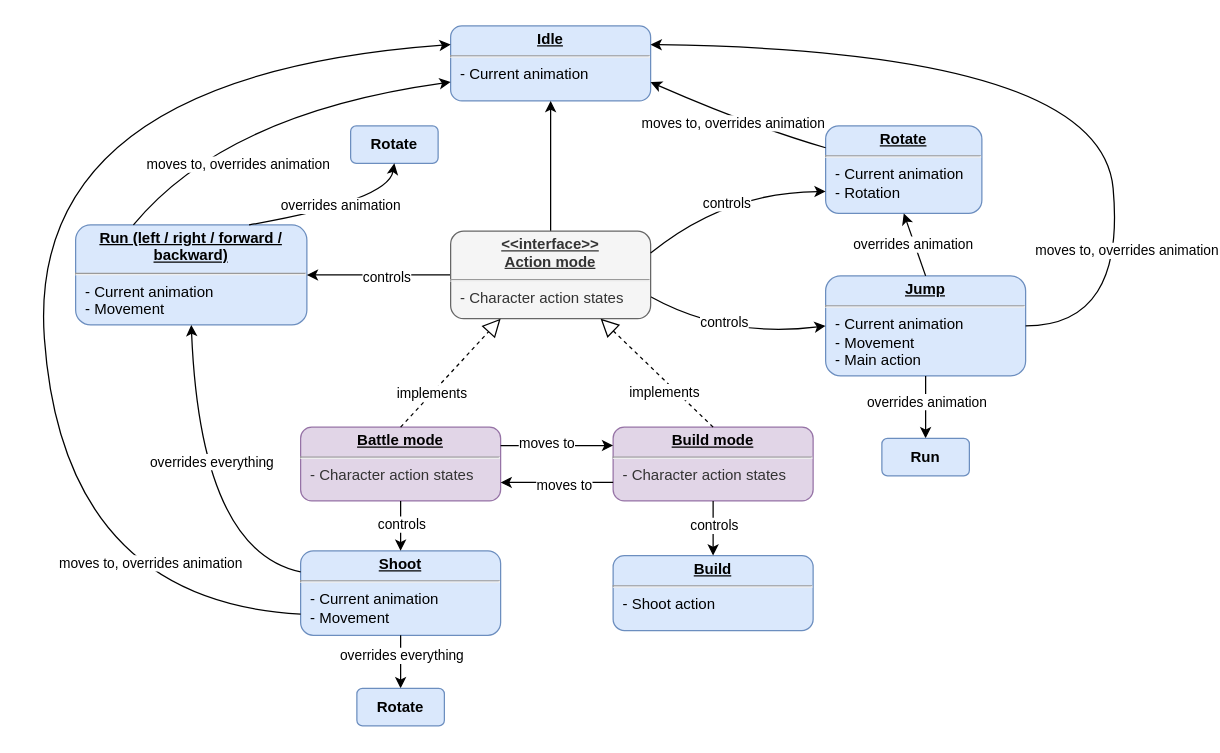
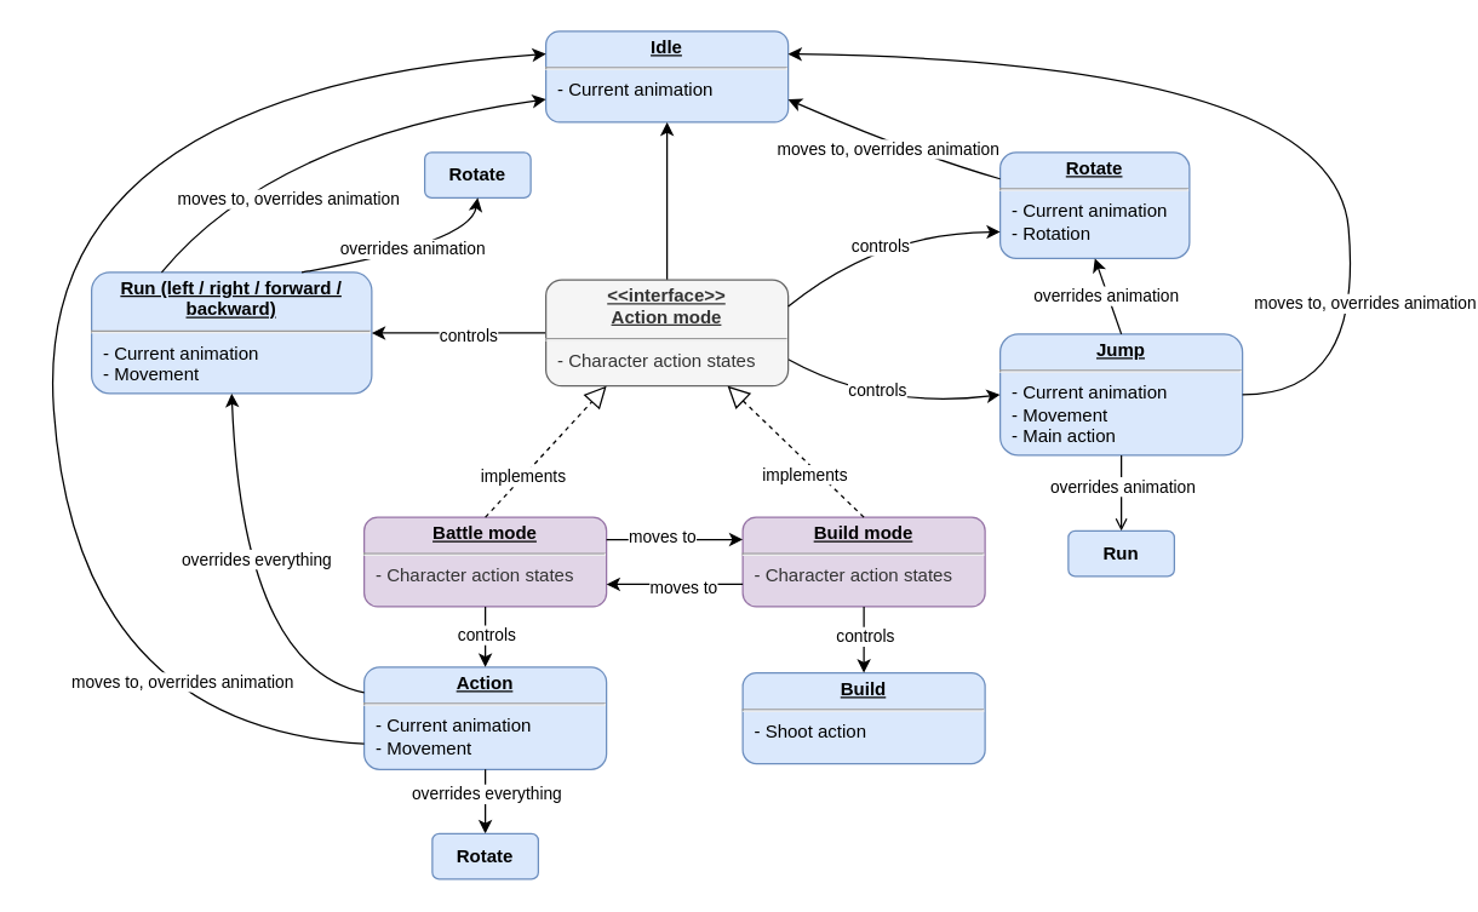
  <mxCell id="0" />
  <mxCell id="1" parent="0" />
  <mxCell id="2" value="&lt;p style=&quot;margin:0px;margin-top:4px;text-align:center;text-decoration:underline;&quot;&gt;&lt;b&gt;Idle&lt;/b&gt;&lt;/p&gt;&lt;hr&gt;&lt;p style=&quot;margin:0px;margin-left:8px;&quot;&gt;- Current animation&lt;/p&gt;" style="verticalAlign=top;align=left;overflow=fill;fontSize=12;fontFamily=Helvetica;html=1;whiteSpace=wrap;fillColor=#dae8fc;strokeColor=#6c8ebf;rounded=1;" parent="1" vertex="1"><mxGeometry x="360" y="20" width="160" height="60" as="geometry" /></mxCell>
  <mxCell id="3" value="&lt;p style=&quot;margin:0px;margin-top:4px;text-align:center;text-decoration:underline;&quot;&gt;&lt;b&gt;Battle mode&lt;/b&gt;&lt;/p&gt;&lt;hr&gt;&lt;p style=&quot;border-color: var(--border-color); color: rgb(51, 51, 51); margin: 0px 0px 0px 8px;&quot;&gt;- Character action states&lt;/p&gt;" style="verticalAlign=top;align=left;overflow=fill;fontSize=12;fontFamily=Helvetica;html=1;whiteSpace=wrap;fillColor=#e1d5e7;strokeColor=#9673a6;rounded=1;" parent="1" vertex="1"><mxGeometry x="240" y="341" width="160" height="59" as="geometry" /></mxCell>
  <mxCell id="4" value="&lt;p style=&quot;margin:0px;margin-top:4px;text-align:center;text-decoration:underline;&quot;&gt;&lt;b&gt;Build mode&lt;/b&gt;&lt;/p&gt;&lt;hr&gt;&lt;p style=&quot;border-color: var(--border-color); color: rgb(51, 51, 51); margin: 0px 0px 0px 8px;&quot;&gt;- Character action states&lt;br&gt;&lt;/p&gt;" style="verticalAlign=top;align=left;overflow=fill;fontSize=12;fontFamily=Helvetica;html=1;whiteSpace=wrap;fillColor=#e1d5e7;strokeColor=#9673a6;rounded=1;" parent="1" vertex="1"><mxGeometry x="490" y="341" width="160" height="59" as="geometry" /></mxCell>
- <mxCell id="5" value="&lt;p style=&quot;margin:0px;margin-top:4px;text-align:center;text-decoration:underline;&quot;&gt;&lt;b&gt;Shoot&lt;/b&gt;&lt;/p&gt;&lt;hr&gt;&lt;p style=&quot;margin:0px;margin-left:8px;&quot;&gt;- Current animation&lt;/p&gt;&lt;p style=&quot;margin:0px;margin-left:8px;&quot;&gt;- Movement&lt;/p&gt;" style="verticalAlign=top;align=left;overflow=fill;fontSize=12;fontFamily=Helvetica;html=1;whiteSpace=wrap;fillColor=#dae8fc;strokeColor=#6c8ebf;rounded=1;" parent="1" vertex="1"><mxGeometry x="240" y="440" width="160" height="67.5" as="geometry" /></mxCell>
+ <mxCell id="5" value="&lt;p style=&quot;margin:0px;margin-top:4px;text-align:center;text-decoration:underline;&quot;&gt;&lt;b&gt;Action&lt;/b&gt;&lt;/p&gt;&lt;hr&gt;&lt;p style=&quot;margin:0px;margin-left:8px;&quot;&gt;- Current animation&lt;/p&gt;&lt;p style=&quot;margin:0px;margin-left:8px;&quot;&gt;- Movement&lt;/p&gt;" style="verticalAlign=top;align=left;overflow=fill;fontSize=12;fontFamily=Helvetica;html=1;whiteSpace=wrap;fillColor=#dae8fc;strokeColor=#6c8ebf;rounded=1;" parent="1" vertex="1"><mxGeometry x="240" y="440" width="160" height="67.5" as="geometry" /></mxCell>
  <mxCell id="6" value="" style="endArrow=classic;html=1;curved=1;exitX=1;exitY=0.25;exitDx=0;exitDy=0;entryX=0;entryY=0.25;entryDx=0;entryDy=0;" parent="1" source="3" target="4" edge="1"><mxGeometry width="50" height="50" relative="1" as="geometry"><mxPoint x="923" y="469" as="sourcePoint" /><mxPoint x="878" y="469" as="targetPoint" /><Array as="points" /></mxGeometry></mxCell>
  <mxCell id="7" value="moves to" style="edgeLabel;html=1;align=center;verticalAlign=middle;resizable=0;points=[];" vertex="1" connectable="0" parent="6"><mxGeometry x="-0.508" y="2" relative="1" as="geometry"><mxPoint x="14" as="offset" /></mxGeometry></mxCell>
  <mxCell id="8" value="" style="endArrow=classic;html=1;curved=1;exitX=0;exitY=0.75;exitDx=0;exitDy=0;entryX=1;entryY=0.75;entryDx=0;entryDy=0;" parent="1" source="4" target="3" edge="1"><mxGeometry width="50" height="50" relative="1" as="geometry"><mxPoint x="420" y="368" as="sourcePoint" /><mxPoint x="485" y="368" as="targetPoint" /><Array as="points" /></mxGeometry></mxCell>
  <mxCell id="9" value="moves to" style="edgeLabel;html=1;align=center;verticalAlign=middle;resizable=0;points=[];" vertex="1" connectable="0" parent="8"><mxGeometry x="0.415" y="2" relative="1" as="geometry"><mxPoint x="24" as="offset" /></mxGeometry></mxCell>
  <mxCell id="10" value="&lt;p style=&quot;margin:0px;margin-top:4px;text-align:center;text-decoration:underline;&quot;&gt;&lt;b&gt;Run (left / right / forward / backward)&lt;/b&gt;&lt;/p&gt;&lt;hr&gt;&lt;p style=&quot;margin:0px;margin-left:8px;&quot;&gt;- Current animation&lt;/p&gt;&lt;p style=&quot;margin:0px;margin-left:8px;&quot;&gt;- Movement&lt;/p&gt;" style="verticalAlign=top;align=left;overflow=fill;fontSize=12;fontFamily=Helvetica;html=1;whiteSpace=wrap;fillColor=#dae8fc;strokeColor=#6c8ebf;rounded=1;" parent="1" vertex="1"><mxGeometry x="60" y="179.25" width="185" height="80" as="geometry" /></mxCell>
  <mxCell id="11" value="" style="endArrow=classic;html=1;curved=1;exitX=0;exitY=0.5;exitDx=0;exitDy=0;entryX=1;entryY=0.5;entryDx=0;entryDy=0;" parent="1" source="19" target="10" edge="1"><mxGeometry width="50" height="50" relative="1" as="geometry"><mxPoint x="570" y="402" as="sourcePoint" /><mxPoint x="505" y="402" as="targetPoint" /><Array as="points" /></mxGeometry></mxCell>
  <mxCell id="12" value="controls" style="edgeLabel;html=1;align=center;verticalAlign=middle;resizable=0;points=[];" vertex="1" connectable="0" parent="11"><mxGeometry x="0.354" y="2" relative="1" as="geometry"><mxPoint x="26" y="-1" as="offset" /></mxGeometry></mxCell>
  <mxCell id="13" value="" style="endArrow=classic;html=1;curved=1;exitX=0.5;exitY=1;exitDx=0;exitDy=0;entryX=0.5;entryY=0;entryDx=0;entryDy=0;" parent="1" source="3" target="5" edge="1"><mxGeometry width="50" height="50" relative="1" as="geometry"><mxPoint x="650" y="419" as="sourcePoint" /><mxPoint x="650" y="481" as="targetPoint" /><Array as="points" /></mxGeometry></mxCell>
  <mxCell id="14" value="controls" style="edgeLabel;html=1;align=center;verticalAlign=middle;resizable=0;points=[];" vertex="1" connectable="0" parent="13"><mxGeometry x="-0.464" y="1" relative="1" as="geometry"><mxPoint x="-1" y="7" as="offset" /></mxGeometry></mxCell>
  <mxCell id="15" value="" style="endArrow=classic;html=1;curved=1;exitX=0.5;exitY=0;exitDx=0;exitDy=0;entryX=0.5;entryY=1;entryDx=0;entryDy=0;" parent="1" source="19" target="2" edge="1"><mxGeometry width="50" height="50" relative="1" as="geometry"><mxPoint x="650" y="419" as="sourcePoint" /><mxPoint x="650" y="481" as="targetPoint" /><Array as="points" /></mxGeometry></mxCell>
  <mxCell id="16" value="&lt;p style=&quot;margin:0px;margin-top:4px;text-align:center;text-decoration:underline;&quot;&gt;&lt;b&gt;Jump&lt;/b&gt;&lt;/p&gt;&lt;hr&gt;&lt;p style=&quot;margin:0px;margin-left:8px;&quot;&gt;- Current animation&lt;/p&gt;&lt;p style=&quot;margin:0px;margin-left:8px;&quot;&gt;- Movement&lt;/p&gt;&lt;p style=&quot;margin:0px;margin-left:8px;&quot;&gt;- Main action&lt;/p&gt;" style="verticalAlign=top;align=left;overflow=fill;fontSize=12;fontFamily=Helvetica;html=1;whiteSpace=wrap;fillColor=#dae8fc;strokeColor=#6c8ebf;rounded=1;" parent="1" vertex="1"><mxGeometry x="660" y="220" width="160" height="80" as="geometry" /></mxCell>
  <mxCell id="17" value="" style="endArrow=classic;html=1;curved=1;exitX=1;exitY=0.75;exitDx=0;exitDy=0;entryX=0;entryY=0.5;entryDx=0;entryDy=0;" parent="1" source="19" target="16" edge="1"><mxGeometry width="50" height="50" relative="1" as="geometry"><mxPoint x="610" y="419" as="sourcePoint" /><mxPoint x="509" y="491" as="targetPoint" /><Array as="points"><mxPoint x="580" y="270" /></Array></mxGeometry></mxCell>
  <mxCell id="18" value="controls" style="edgeLabel;html=1;align=center;verticalAlign=middle;resizable=0;points=[];" vertex="1" connectable="0" parent="17"><mxGeometry x="-0.306" y="5" relative="1" as="geometry"><mxPoint x="11" y="-1" as="offset" /></mxGeometry></mxCell>
  <mxCell id="19" value="&lt;p style=&quot;margin:0px;margin-top:4px;text-align:center;text-decoration:underline;&quot;&gt;&lt;b&gt;&amp;lt;&amp;lt;interface&amp;gt;&amp;gt;&lt;br&gt;Action mode&lt;/b&gt;&lt;/p&gt;&lt;hr&gt;&lt;p style=&quot;margin:0px;margin-left:8px;&quot;&gt;- Character action states&lt;/p&gt;" style="verticalAlign=top;align=left;overflow=fill;fontSize=12;fontFamily=Helvetica;html=1;whiteSpace=wrap;fillColor=#f5f5f5;strokeColor=#666666;rounded=1;fontColor=#333333;" parent="1" vertex="1"><mxGeometry x="360" y="184.25" width="160" height="70" as="geometry" /></mxCell>
  <mxCell id="20" value="" style="endArrow=block;dashed=1;endFill=0;endSize=12;html=1;rounded=0;entryX=0.25;entryY=1;entryDx=0;entryDy=0;exitX=0.5;exitY=0;exitDx=0;exitDy=0;" parent="1" source="3" target="19" edge="1"><mxGeometry width="160" relative="1" as="geometry"><mxPoint x="430" y="361" as="sourcePoint" /><mxPoint x="590" y="361" as="targetPoint" /></mxGeometry></mxCell>
  <mxCell id="21" value="implements" style="edgeLabel;html=1;align=center;verticalAlign=middle;resizable=0;points=[];" vertex="1" connectable="0" parent="20"><mxGeometry x="-0.365" y="1" relative="1" as="geometry"><mxPoint as="offset" /></mxGeometry></mxCell>
  <mxCell id="22" value="" style="endArrow=block;dashed=1;endFill=0;endSize=12;html=1;rounded=0;entryX=0.75;entryY=1;entryDx=0;entryDy=0;exitX=0.5;exitY=0;exitDx=0;exitDy=0;" parent="1" source="4" target="19" edge="1"><mxGeometry width="160" relative="1" as="geometry"><mxPoint x="340" y="351" as="sourcePoint" /><mxPoint y="289" as="targetPoint" x="410" /></mxGeometry></mxCell>
  <mxCell id="23" value="implements" style="edgeLabel;html=1;align=center;verticalAlign=middle;resizable=0;points=[];" vertex="1" connectable="0" parent="22"><mxGeometry x="-0.348" relative="1" as="geometry"><mxPoint x="-10" as="offset" /></mxGeometry></mxCell>
  <mxCell id="24" value="" style="endArrow=classic;html=1;curved=1;exitX=0.25;exitY=0;exitDx=0;exitDy=0;entryX=0;entryY=0.75;entryDx=0;entryDy=0;" edge="1" parent="1" source="10" target="2"><mxGeometry width="50" height="50" relative="1" as="geometry"><mxPoint x="450" y="201" as="sourcePoint" /><mxPoint x="450" y="151" as="targetPoint" /><Array as="points"><mxPoint x="180" y="90" /></Array></mxGeometry></mxCell>
  <mxCell id="25" value="moves to, overrides animation" style="edgeLabel;html=1;align=center;verticalAlign=middle;resizable=0;points=[];" vertex="1" connectable="0" parent="24"><mxGeometry x="0.06" y="-6" relative="1" as="geometry"><mxPoint x="-33" y="40" as="offset" /></mxGeometry></mxCell>
  <mxCell id="26" value="&lt;p style=&quot;margin:0px;margin-top:4px;text-align:center;text-decoration:underline;&quot;&gt;&lt;b&gt;Rotate&lt;/b&gt;&lt;/p&gt;&lt;hr&gt;&lt;p style=&quot;margin:0px;margin-left:8px;&quot;&gt;- Current animation&lt;/p&gt;&lt;p style=&quot;margin:0px;margin-left:8px;&quot;&gt;- Rotation&lt;/p&gt;" style="verticalAlign=top;align=left;overflow=fill;fontSize=12;fontFamily=Helvetica;html=1;whiteSpace=wrap;fillColor=#dae8fc;strokeColor=#6c8ebf;rounded=1;" vertex="1" parent="1"><mxGeometry x="660" y="100" width="125" height="70" as="geometry" /></mxCell>
  <mxCell id="27" value="" style="endArrow=classic;html=1;curved=1;exitX=1;exitY=0.25;exitDx=0;exitDy=0;entryX=0;entryY=0.75;entryDx=0;entryDy=0;" edge="1" parent="1" source="19" target="26"><mxGeometry width="50" height="50" relative="1" as="geometry"><mxPoint x="530" y="245" as="sourcePoint" /><mxPoint x="660" y="300" as="targetPoint" /><Array as="points"><mxPoint x="580" y="153" /></Array></mxGeometry></mxCell>
  <mxCell id="28" value="controls" style="edgeLabel;html=1;align=center;verticalAlign=middle;resizable=0;points=[];" vertex="1" connectable="0" parent="27"><mxGeometry x="-0.012" y="-9" relative="1" as="geometry"><mxPoint as="offset" /></mxGeometry></mxCell>
  <mxCell id="29" value="" style="endArrow=classic;html=1;curved=1;exitX=0;exitY=0.75;exitDx=0;exitDy=0;entryX=0;entryY=0.25;entryDx=0;entryDy=0;" edge="1" parent="1" source="5" target="2"><mxGeometry width="50" height="50" relative="1" as="geometry"><mxPoint x="213" y="189" as="sourcePoint" /><mxPoint x="370" y="100" as="targetPoint" /><Array as="points"><mxPoint x="50" y="480" /><mxPoint x="20" y="60" /></Array></mxGeometry></mxCell>
  <mxCell id="30" value="moves to, overrides animation" style="edgeLabel;html=1;align=center;verticalAlign=middle;resizable=0;points=[];" vertex="1" connectable="0" parent="29"><mxGeometry x="-0.188" relative="1" as="geometry"><mxPoint x="84" y="166" as="offset" /></mxGeometry></mxCell>
  <mxCell id="31" value="" style="endArrow=classic;html=1;curved=1;entryX=1;entryY=0.75;entryDx=0;entryDy=0;exitX=0;exitY=0.25;exitDx=0;exitDy=0;" edge="1" parent="1" source="26" target="2"><mxGeometry width="50" height="50" relative="1" as="geometry"><mxPoint x="630" y="120" as="sourcePoint" /><mxPoint x="670" y="150" as="targetPoint" /><Array as="points"><mxPoint x="600" y="100" /></Array></mxGeometry></mxCell>
  <mxCell id="32" value="moves to, overrides animation" style="edgeLabel;html=1;align=center;verticalAlign=middle;resizable=0;points=[];" vertex="1" connectable="0" parent="31"><mxGeometry x="0.034" y="4" relative="1" as="geometry"><mxPoint as="offset" /></mxGeometry></mxCell>
  <mxCell id="33" value="" style="endArrow=classic;html=1;curved=1;exitX=1;exitY=0.5;exitDx=0;exitDy=0;entryX=1;entryY=0.25;entryDx=0;entryDy=0;" edge="1" parent="1" source="16" target="2"><mxGeometry width="50" height="50" relative="1" as="geometry"><mxPoint x="530" y="259" as="sourcePoint" /><mxPoint x="590" y="30" as="targetPoint" /><Array as="points"><mxPoint x="900" y="260" /><mxPoint x="880" y="40" /></Array></mxGeometry></mxCell>
  <mxCell id="34" value="moves to, overrides animation" style="edgeLabel;html=1;align=center;verticalAlign=middle;resizable=0;points=[];" vertex="1" connectable="0" parent="33"><mxGeometry x="-0.371" y="1" relative="1" as="geometry"><mxPoint x="13" y="67" as="offset" /></mxGeometry></mxCell>
  <mxCell id="35" value="" style="endArrow=classic;html=1;curved=1;exitX=0;exitY=0.25;exitDx=0;exitDy=0;entryX=0.5;entryY=1;entryDx=0;entryDy=0;" edge="1" parent="1" source="5" target="10"><mxGeometry width="50" height="50" relative="1" as="geometry"><mxPoint x="213" y="189" as="sourcePoint" /><mxPoint x="370" y="115" as="targetPoint" /><Array as="points"><mxPoint x="160" y="440" /></Array></mxGeometry></mxCell>
  <mxCell id="36" value="overrides everything" style="edgeLabel;html=1;align=center;verticalAlign=middle;resizable=0;points=[];" vertex="1" connectable="0" parent="35"><mxGeometry x="0.127" y="-17" relative="1" as="geometry"><mxPoint x="-6" y="-5" as="offset" /></mxGeometry></mxCell>
  <mxCell id="37" value="" style="endArrow=classic;html=1;curved=1;exitX=0.5;exitY=0;exitDx=0;exitDy=0;entryX=0.5;entryY=1;entryDx=0;entryDy=0;" edge="1" parent="1" source="16" target="26"><mxGeometry width="50" height="50" relative="1" as="geometry"><mxPoint x="260" y="517" as="sourcePoint" /><mxPoint x="213" y="269" as="targetPoint" /><Array as="points" /></mxGeometry></mxCell>
  <mxCell id="38" value="overrides animation" style="edgeLabel;html=1;align=center;verticalAlign=middle;resizable=0;points=[];" vertex="1" connectable="0" parent="37"><mxGeometry x="0.127" y="-17" relative="1" as="geometry"><mxPoint x="-17" y="8" as="offset" /></mxGeometry></mxCell>
  <mxCell id="39" value="&lt;b&gt;Rotate&lt;/b&gt;" style="rounded=1;whiteSpace=wrap;html=1;fillColor=#dae8fc;strokeColor=#6c8ebf;" vertex="1" parent="1"><mxGeometry x="280" y="100" width="70" height="30" as="geometry" /></mxCell>
  <mxCell id="40" value="" style="endArrow=classic;html=1;curved=1;exitX=0.75;exitY=0;exitDx=0;exitDy=0;entryX=0.5;entryY=1;entryDx=0;entryDy=0;" edge="1" parent="1" source="10" target="39"><mxGeometry width="50" height="50" relative="1" as="geometry"><mxPoint x="750" y="230" as="sourcePoint" /><mxPoint x="750" y="180" as="targetPoint" /><Array as="points"><mxPoint x="310" y="160" /></Array></mxGeometry></mxCell>
  <mxCell id="41" value="overrides animation" style="edgeLabel;html=1;align=center;verticalAlign=middle;resizable=0;points=[];" vertex="1" connectable="0" parent="40"><mxGeometry x="0.127" y="-17" relative="1" as="geometry"><mxPoint x="-10" y="-19" as="offset" /></mxGeometry></mxCell>
- <mxCell id="42" value="" style="endArrow=classic;html=1;curved=1;exitX=0.5;exitY=1;exitDx=0;exitDy=0;entryX=0.5;entryY=0;entryDx=0;entryDy=0;" edge="1" target="44" parent="1" source="16"><mxGeometry width="50" height="50" relative="1" as="geometry"><mxPoint x="890" y="459" as="sourcePoint" /><mxPoint x="1391" y="460" as="targetPoint" /><Array as="points" /></mxGeometry></mxCell>
+ <mxCell id="42" value="" style="endArrow=open;html=1;curved=1;exitX=0.5;exitY=1;exitDx=0;exitDy=0;entryX=0.5;entryY=0;entryDx=0;entryDy=0;" edge="1" target="44" parent="1" source="16"><mxGeometry width="50" height="50" relative="1" as="geometry"><mxPoint x="890" y="459" as="sourcePoint" /><mxPoint x="1391" y="460" as="targetPoint" /><Array as="points" /></mxGeometry></mxCell>
  <mxCell id="43" value="overrides animation" style="edgeLabel;html=1;align=center;verticalAlign=middle;resizable=0;points=[];" vertex="1" connectable="0" parent="42"><mxGeometry x="0.127" y="-17" relative="1" as="geometry"><mxPoint x="17" y="-8" as="offset" /></mxGeometry></mxCell>
  <mxCell id="44" value="&lt;b&gt;Run&lt;/b&gt;" style="rounded=1;whiteSpace=wrap;html=1;fillColor=#dae8fc;strokeColor=#6c8ebf;" vertex="1" parent="1"><mxGeometry x="705" y="350" width="70" height="30" as="geometry" /></mxCell>
  <mxCell id="45" value="" style="endArrow=classic;html=1;curved=1;exitX=0.5;exitY=1;exitDx=0;exitDy=0;entryX=0.5;entryY=0;entryDx=0;entryDy=0;" edge="1" target="47" parent="1" source="5"><mxGeometry width="50" height="50" relative="1" as="geometry"><mxPoint x="515" y="507.5" as="sourcePoint" /><mxPoint x="1166" y="667.5" as="targetPoint" /><Array as="points" /></mxGeometry></mxCell>
  <mxCell id="46" value="overrides everything" style="edgeLabel;html=1;align=center;verticalAlign=middle;resizable=0;points=[];" vertex="1" connectable="0" parent="45"><mxGeometry x="0.127" y="-17" relative="1" as="geometry"><mxPoint x="17" y="-8" as="offset" /></mxGeometry></mxCell>
  <mxCell id="47" value="&lt;b&gt;Rotate&lt;/b&gt;" style="rounded=1;whiteSpace=wrap;html=1;fillColor=#dae8fc;strokeColor=#6c8ebf;" vertex="1" parent="1"><mxGeometry x="285" y="550" width="70" height="30" as="geometry" /></mxCell>
  <mxCell id="48" value="&lt;p style=&quot;margin:0px;margin-top:4px;text-align:center;text-decoration:underline;&quot;&gt;&lt;b&gt;Build&lt;/b&gt;&lt;/p&gt;&lt;hr&gt;&lt;p style=&quot;margin:0px;margin-left:8px;&quot;&gt;- Shoot action&lt;/p&gt;" style="verticalAlign=top;align=left;overflow=fill;fontSize=12;fontFamily=Helvetica;html=1;whiteSpace=wrap;fillColor=#dae8fc;strokeColor=#6c8ebf;rounded=1;" vertex="1" parent="1"><mxGeometry x="490" y="443.75" width="160" height="60" as="geometry" /></mxCell>
  <mxCell id="49" value="" style="endArrow=classic;html=1;curved=1;exitX=0.5;exitY=1;exitDx=0;exitDy=0;entryX=0.5;entryY=0;entryDx=0;entryDy=0;" edge="1" parent="1" source="4" target="48"><mxGeometry width="50" height="50" relative="1" as="geometry"><mxPoint x="330" y="410" as="sourcePoint" /><mxPoint x="330" y="450" as="targetPoint" /><Array as="points" /></mxGeometry></mxCell>
  <mxCell id="50" value="controls" style="edgeLabel;html=1;align=center;verticalAlign=middle;resizable=0;points=[];" vertex="1" connectable="0" parent="49"><mxGeometry x="-0.464" y="1" relative="1" as="geometry"><mxPoint x="-1" y="7" as="offset" /></mxGeometry></mxCell>
